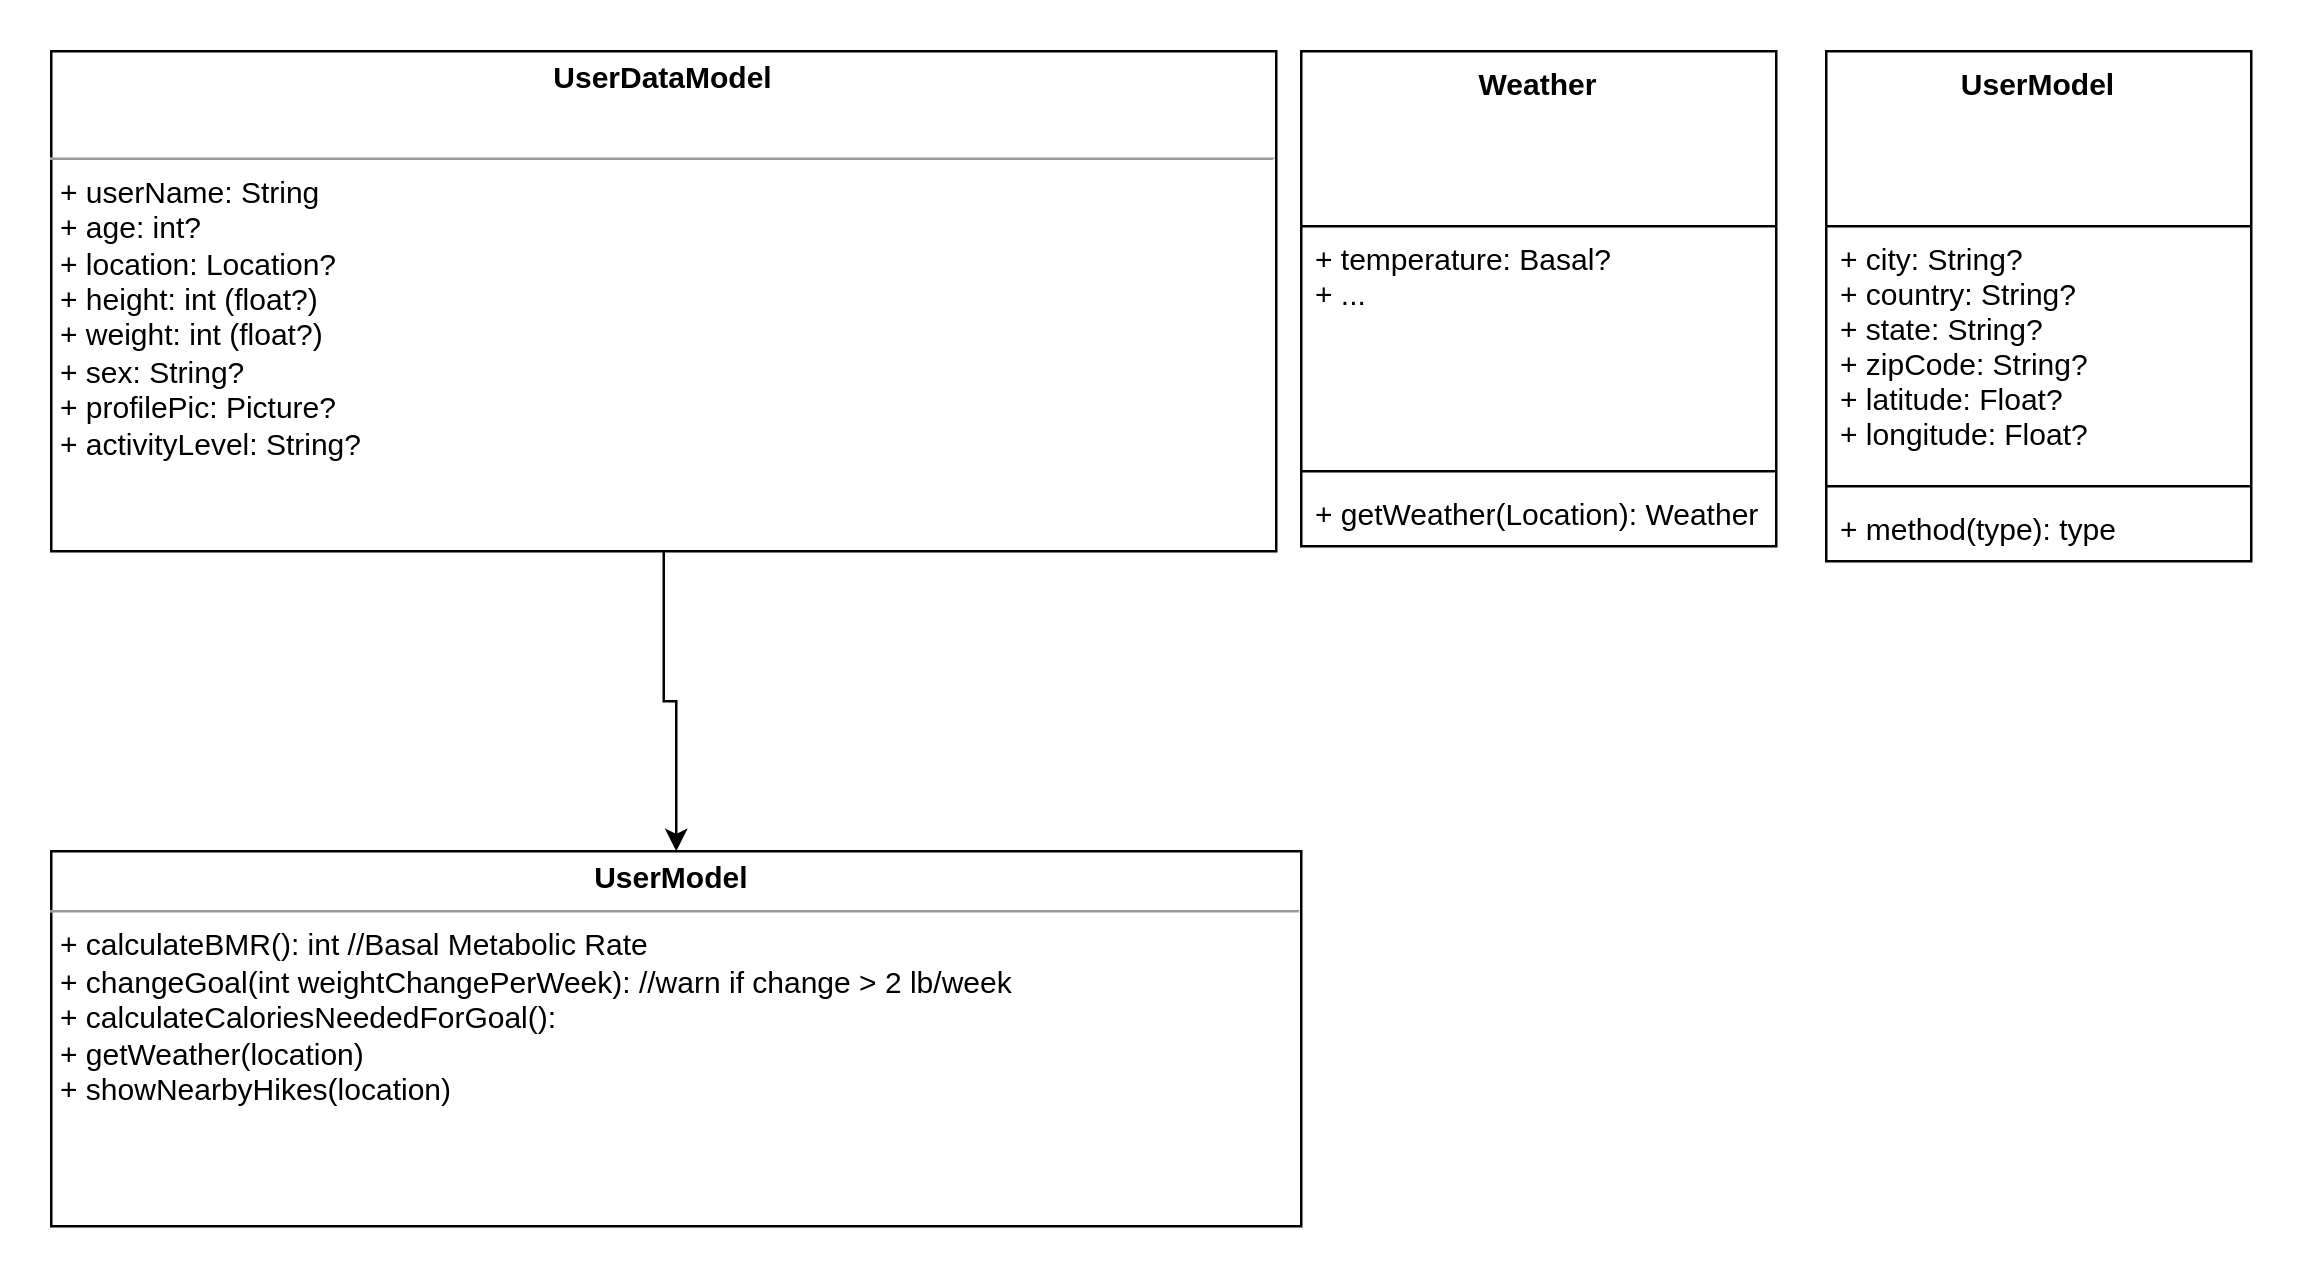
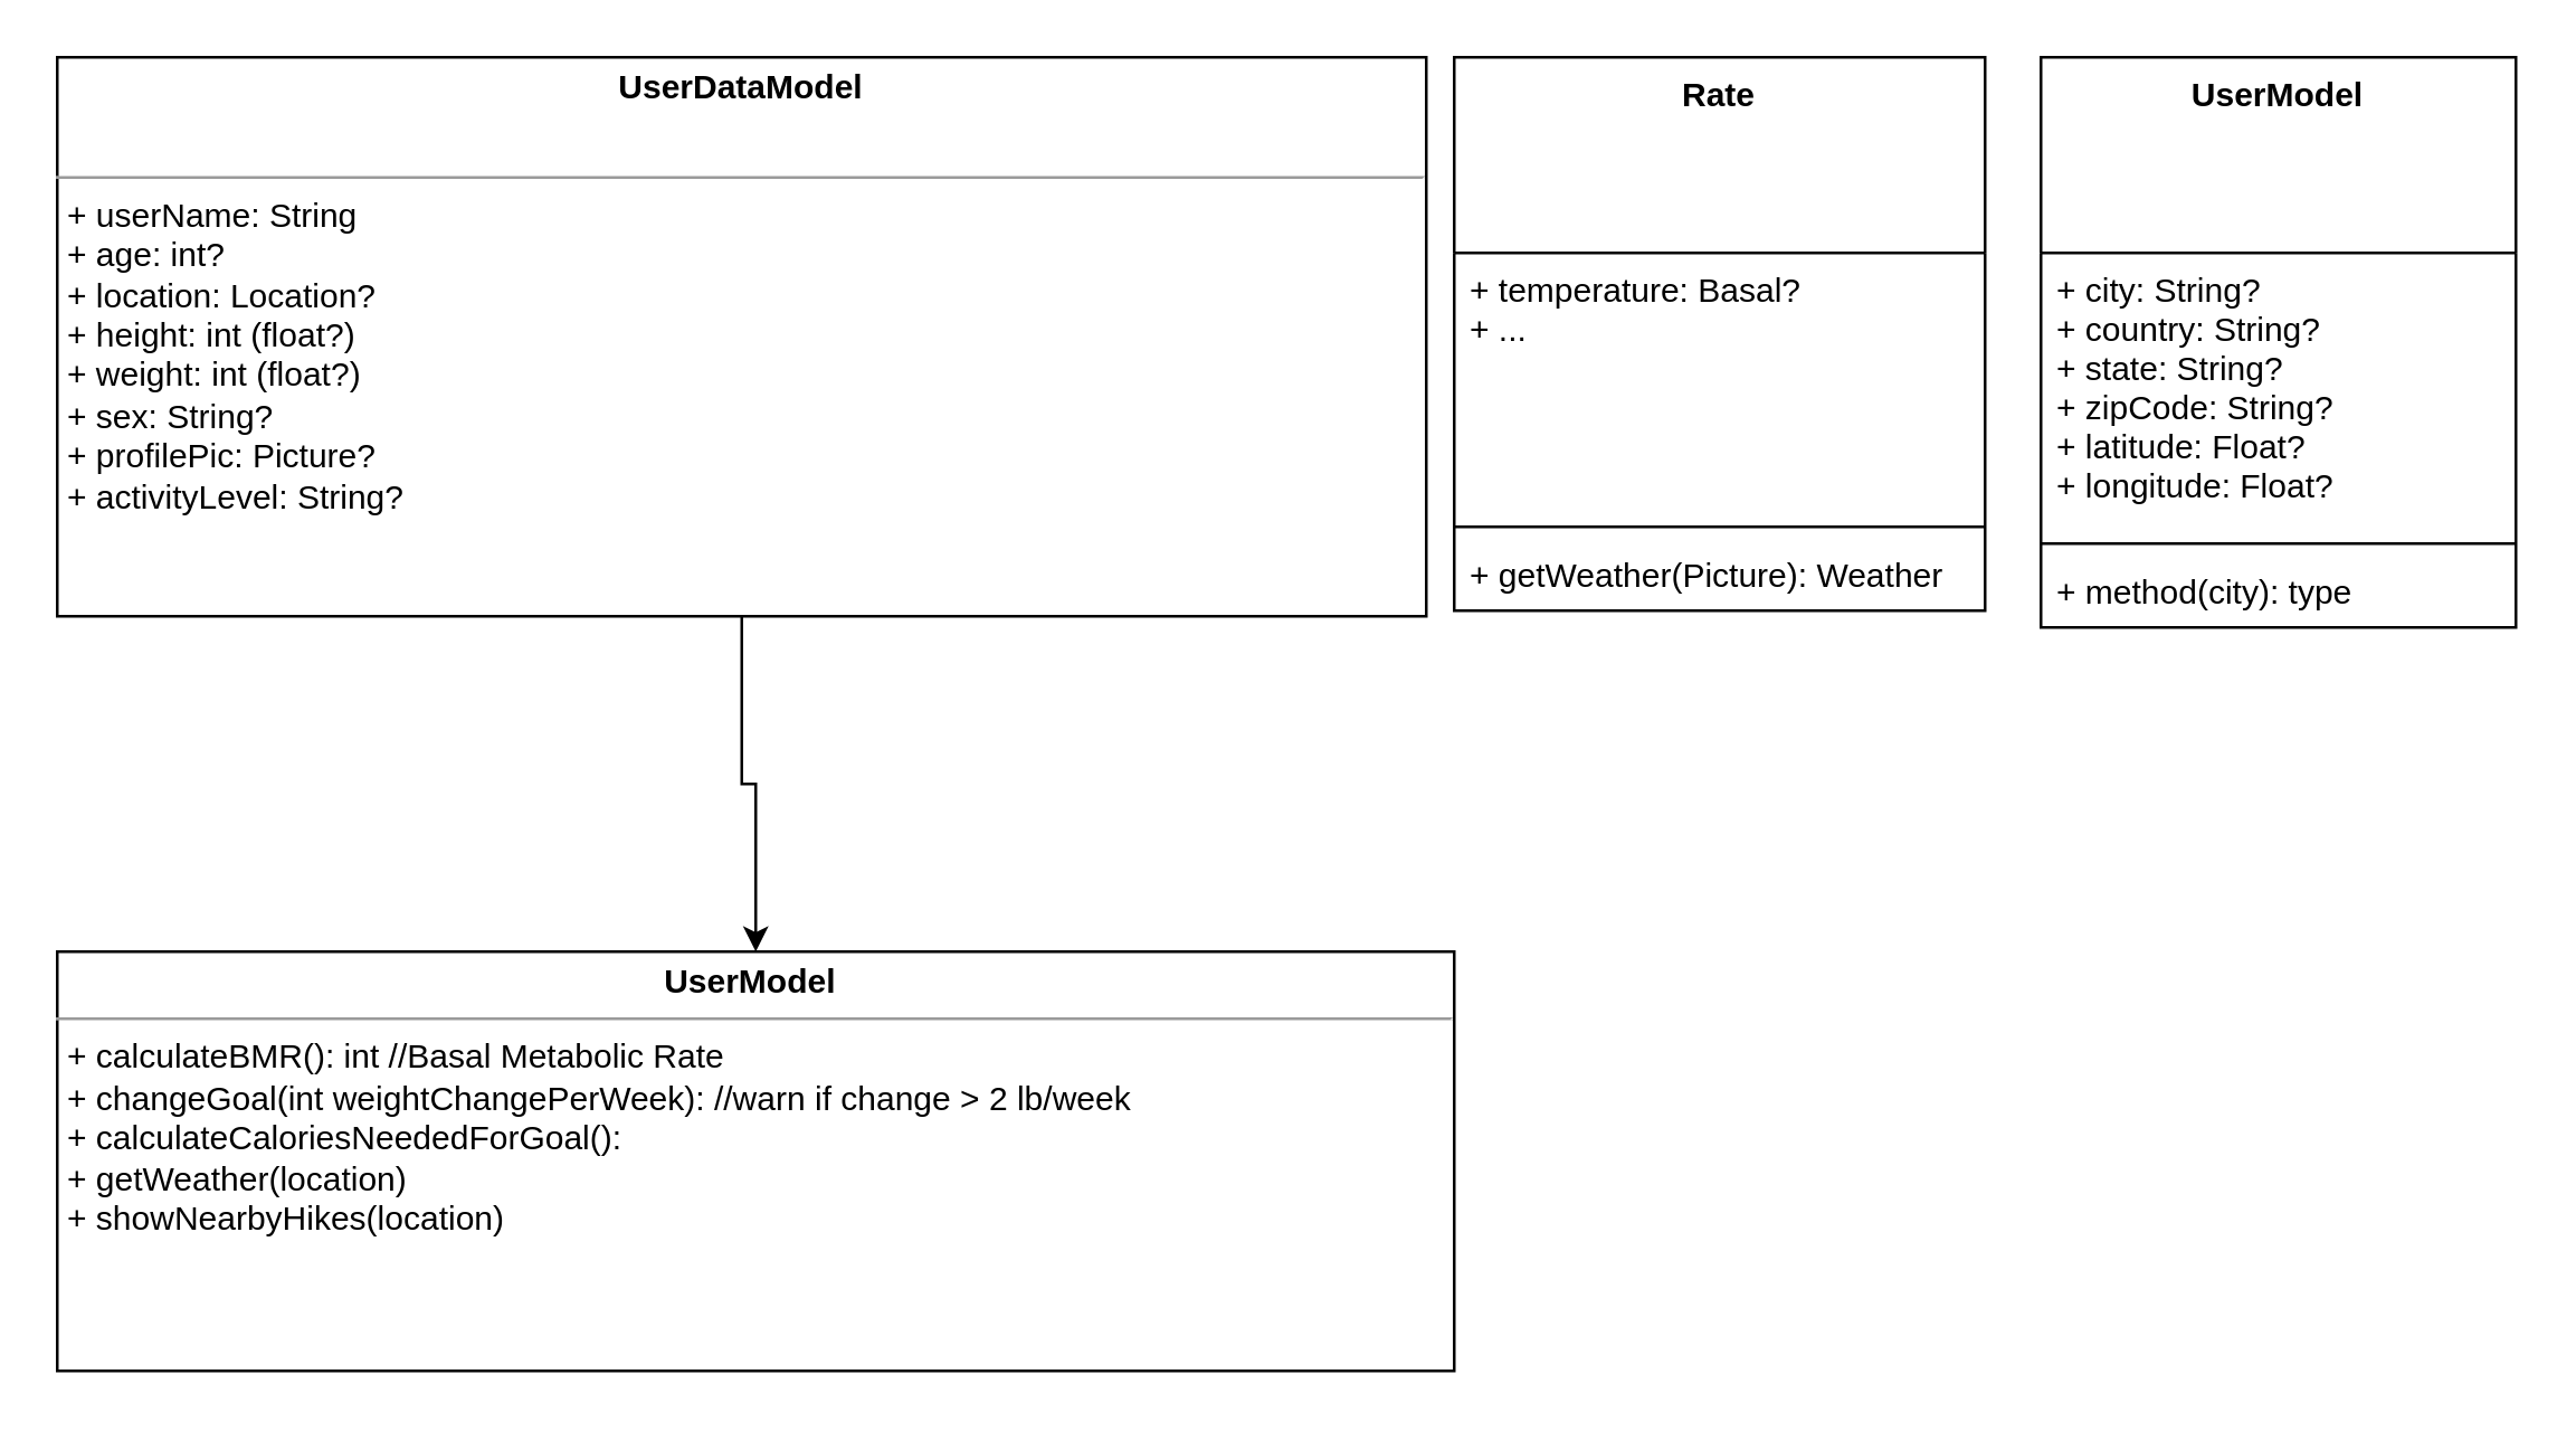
  <mxCell id="0" />
  <mxCell id="1" parent="0" />
  <mxCell id="2" style="edgeStyle=orthogonalEdgeStyle;rounded=0;orthogonalLoop=1;jettySize=auto;html=1;exitX=0.5;exitY=1;exitDx=0;exitDy=0;entryX=0.5;entryY=0;entryDx=0;entryDy=0;" parent="1" source="3" target="4" edge="1"><mxGeometry relative="1" as="geometry" /></mxCell>
  <mxCell id="3" value="&lt;p style=&quot;margin: 0px ; margin-top: 4px ; text-align: center&quot;&gt;&lt;b&gt;UserDataModel&lt;/b&gt;&lt;/p&gt;&lt;p style=&quot;margin: 0px ; margin-top: 4px ; text-align: center&quot;&gt;&lt;br&gt;&lt;/p&gt;&lt;hr size=&quot;1&quot;&gt;&lt;p style=&quot;margin: 0px ; margin-left: 4px&quot;&gt;+ userName: String&lt;/p&gt;&lt;p style=&quot;margin: 0px ; margin-left: 4px&quot;&gt;+ age: int?&lt;/p&gt;&lt;p style=&quot;margin: 0px ; margin-left: 4px&quot;&gt;+ location: Location?&lt;/p&gt;&lt;p style=&quot;margin: 0px ; margin-left: 4px&quot;&gt;+ height: int (float?)&lt;/p&gt;&lt;p style=&quot;margin: 0px ; margin-left: 4px&quot;&gt;+ weight: int (float?)&lt;/p&gt;&lt;p style=&quot;margin: 0px ; margin-left: 4px&quot;&gt;+ sex: String?&lt;/p&gt;&lt;p style=&quot;margin: 0px ; margin-left: 4px&quot;&gt;+ profilePic: Picture?&lt;/p&gt;&lt;p style=&quot;margin: 0px ; margin-left: 4px&quot;&gt;+ activityLevel: String?&lt;/p&gt;&lt;p style=&quot;margin: 0px ; margin-left: 4px&quot;&gt;&lt;br&gt;&lt;/p&gt;&lt;p style=&quot;margin: 0px ; margin-left: 4px&quot;&gt;&lt;br&gt;&lt;/p&gt;" style="verticalAlign=top;align=left;overflow=fill;fontSize=12;fontFamily=Helvetica;html=1;" parent="1" vertex="1"><mxGeometry x="20" y="20" width="490" height="200" as="geometry" /></mxCell>
  <mxCell id="4" value="&lt;p style=&quot;margin: 0px ; margin-top: 4px ; text-align: center&quot;&gt;&lt;b&gt;UserModel&amp;nbsp;&lt;/b&gt;&lt;/p&gt;&lt;hr size=&quot;1&quot;&gt;&lt;p style=&quot;margin: 0px ; margin-left: 4px&quot;&gt;&lt;span&gt;+ calculateBMR(): int //Basal Metabolic Rate&lt;/span&gt;&lt;br&gt;&lt;/p&gt;&lt;p style=&quot;margin: 0px ; margin-left: 4px&quot;&gt;+ changeGoal(int weightChangePerWeek): //warn if change &amp;gt; 2 lb/week&lt;/p&gt;&lt;p style=&quot;margin: 0px ; margin-left: 4px&quot;&gt;+ calculateCaloriesNeededForGoal():&amp;nbsp;&lt;/p&gt;&lt;p style=&quot;margin: 0px ; margin-left: 4px&quot;&gt;+ getWeather(location)&lt;/p&gt;&lt;p style=&quot;margin: 0px ; margin-left: 4px&quot;&gt;+ showNearbyHikes(location)&lt;/p&gt;&lt;p style=&quot;margin: 0px ; margin-left: 4px&quot;&gt;&lt;br&gt;&lt;/p&gt;" style="verticalAlign=top;align=left;overflow=fill;fontSize=12;fontFamily=Helvetica;html=1;" parent="1" vertex="1"><mxGeometry x="20" y="340" width="500" height="150" as="geometry" /></mxCell>
  <mxCell id="5" value="UserModel&#10;" style="swimlane;fontStyle=1;align=center;verticalAlign=top;childLayout=stackLayout;horizontal=1;startSize=70;horizontalStack=0;resizeParent=1;resizeParentMax=0;resizeLast=0;collapsible=1;marginBottom=0;" parent="1" vertex="1"><mxGeometry x="730" y="20" width="170" height="204" as="geometry" /></mxCell>
  <mxCell id="6" value="+ city: String?&#10;+ country: String?&#10;+ state: String?&#10;+ zipCode: String?&#10;+ latitude: Float?&#10;+ longitude: Float?" style="text;strokeColor=none;fillColor=none;align=left;verticalAlign=top;spacingLeft=4;spacingRight=4;overflow=hidden;rotatable=0;points=[[0,0.5],[1,0.5]];portConstraint=eastwest;" parent="5" vertex="1"><mxGeometry y="70" width="170" height="100" as="geometry" /></mxCell>
  <mxCell id="7" value="" style="line;strokeWidth=1;fillColor=none;align=left;verticalAlign=middle;spacingTop=-1;spacingLeft=3;spacingRight=3;rotatable=0;labelPosition=right;points=[];portConstraint=eastwest;" parent="5" vertex="1"><mxGeometry y="170" width="170" height="8" as="geometry" /></mxCell>
- <mxCell id="8" value="+ method(type): type" style="text;strokeColor=none;fillColor=none;align=left;verticalAlign=top;spacingLeft=4;spacingRight=4;overflow=hidden;rotatable=0;points=[[0,0.5],[1,0.5]];portConstraint=eastwest;" parent="5" vertex="1"><mxGeometry y="178" width="170" height="26" as="geometry" /></mxCell>
- <mxCell id="9" value="Weather" style="swimlane;fontStyle=1;align=center;verticalAlign=top;childLayout=stackLayout;horizontal=1;startSize=70;horizontalStack=0;resizeParent=1;resizeParentMax=0;resizeLast=0;collapsible=1;marginBottom=0;" parent="1" vertex="1"><mxGeometry x="520" y="20" width="190" height="198" as="geometry" /></mxCell>
+ <mxCell id="8" value="+ method(city): type" style="text;strokeColor=none;fillColor=none;align=left;verticalAlign=top;spacingLeft=4;spacingRight=4;overflow=hidden;rotatable=0;points=[[0,0.5],[1,0.5]];portConstraint=eastwest;" parent="5" vertex="1"><mxGeometry y="178" width="170" height="26" as="geometry" /></mxCell>
+ <mxCell id="9" value="Rate" style="swimlane;fontStyle=1;align=center;verticalAlign=top;childLayout=stackLayout;horizontal=1;startSize=70;horizontalStack=0;resizeParent=1;resizeParentMax=0;resizeLast=0;collapsible=1;marginBottom=0;" parent="1" vertex="1"><mxGeometry x="520" y="20" width="190" height="198" as="geometry" /></mxCell>
  <mxCell id="10" value="+ temperature: Basal?&#10;+ ..." style="text;strokeColor=none;fillColor=none;align=left;verticalAlign=top;spacingLeft=4;spacingRight=4;overflow=hidden;rotatable=0;points=[[0,0.5],[1,0.5]];portConstraint=eastwest;" parent="9" vertex="1"><mxGeometry y="70" width="190" height="94" as="geometry" /></mxCell>
  <mxCell id="11" value="" style="line;strokeWidth=1;fillColor=none;align=left;verticalAlign=middle;spacingTop=-1;spacingLeft=3;spacingRight=3;rotatable=0;labelPosition=right;points=[];portConstraint=eastwest;" parent="9" vertex="1"><mxGeometry y="164" width="190" height="8" as="geometry" /></mxCell>
- <mxCell id="12" value="+ getWeather(Location): Weather" style="text;strokeColor=none;fillColor=none;align=left;verticalAlign=top;spacingLeft=4;spacingRight=4;overflow=hidden;rotatable=0;points=[[0,0.5],[1,0.5]];portConstraint=eastwest;" parent="9" vertex="1"><mxGeometry y="172" width="190" height="26" as="geometry" /></mxCell>
+ <mxCell id="12" value="+ getWeather(Picture): Weather" style="text;strokeColor=none;fillColor=none;align=left;verticalAlign=top;spacingLeft=4;spacingRight=4;overflow=hidden;rotatable=0;points=[[0,0.5],[1,0.5]];portConstraint=eastwest;" parent="9" vertex="1"><mxGeometry y="172" width="190" height="26" as="geometry" /></mxCell>
